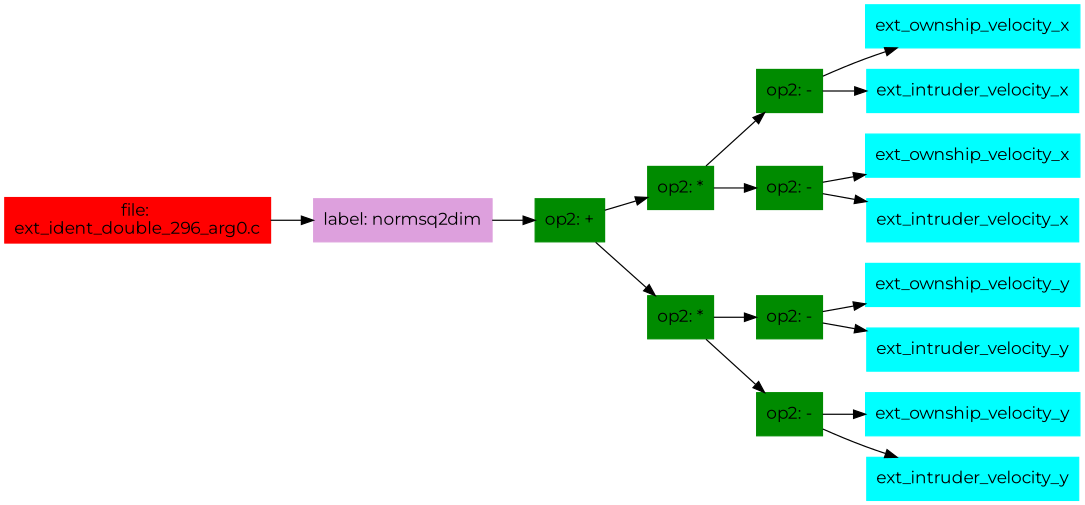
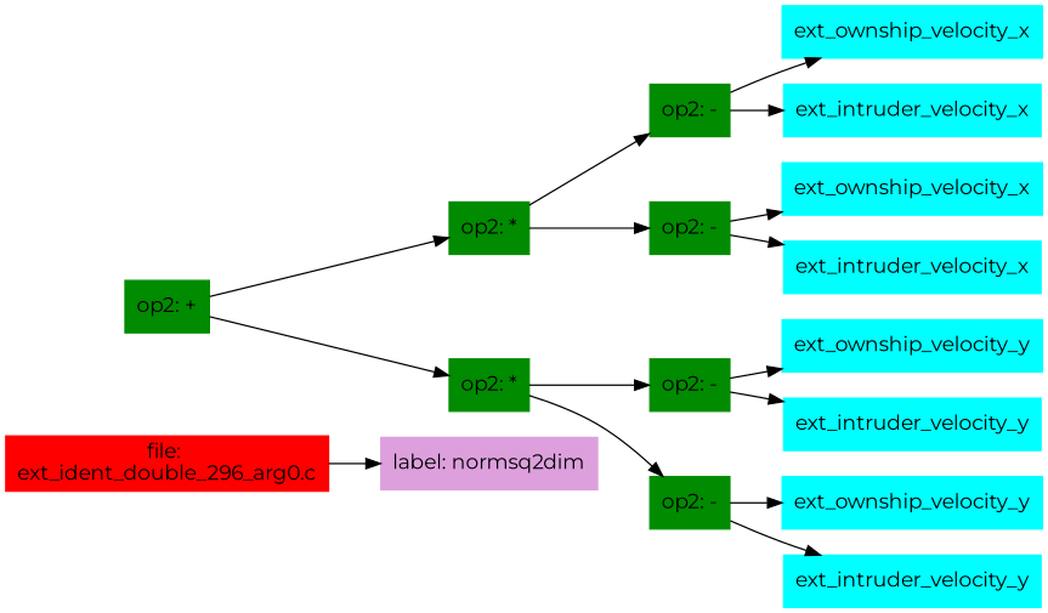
  digraph {
    rankdir=LR
    fontname=Montserrat
    node [color=cyan1 shape=box style=filled fontname=Montserrat]
    edge [fontname=Montserrat]
    n1 [color=red label="file: \next_ident_double_296_arg0.c"]
    n2 [color=plum label="label: normsq2dim"]
    n3 [color=green4 label="op2: +"]
    n4 [color=green4 label="op2: *"]
    n5 [color=green4 label="op2: *"]
    n6 [color=green4 label="op2: -"]
    n7 [color=green4 label="op2: -"]
    n8 [label=ext_ownship_velocity_x]
    n9 [label=ext_intruder_velocity_x]
    n10 [label=ext_ownship_velocity_x]
    n11 [label=ext_intruder_velocity_x]
    n12 [color=green4 label="op2: -"]
    n13 [color=green4 label="op2: -"]
    n14 [label=ext_ownship_velocity_y]
    n15 [label=ext_intruder_velocity_y]
    n16 [label=ext_ownship_velocity_y]
    n17 [label=ext_intruder_velocity_y]
    n1 -> n2
-   n2 -> n3
    n3 -> n4
    n3 -> n5
    n4 -> n6
    n4 -> n7
    n5 -> n12
    n5 -> n13
    n6 -> n8
    n6 -> n9
    n7 -> n10
    n7 -> n11
    n12 -> n14
    n12 -> n15
    n13 -> n16
    n13 -> n17
  }
